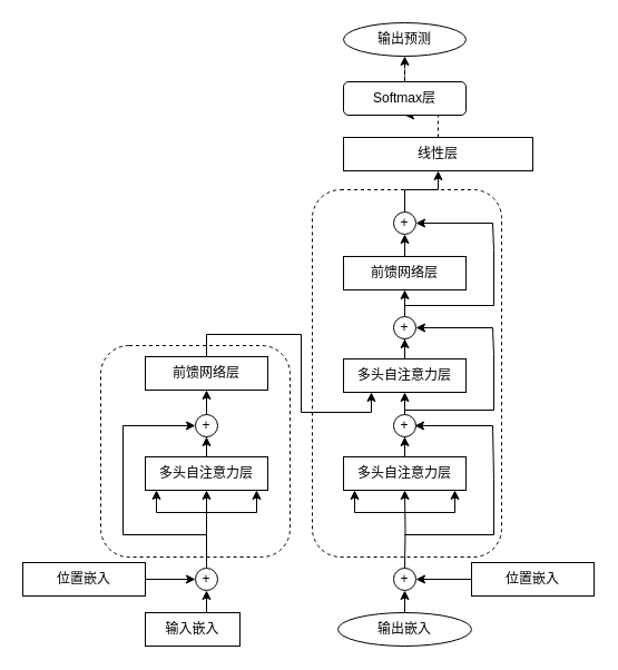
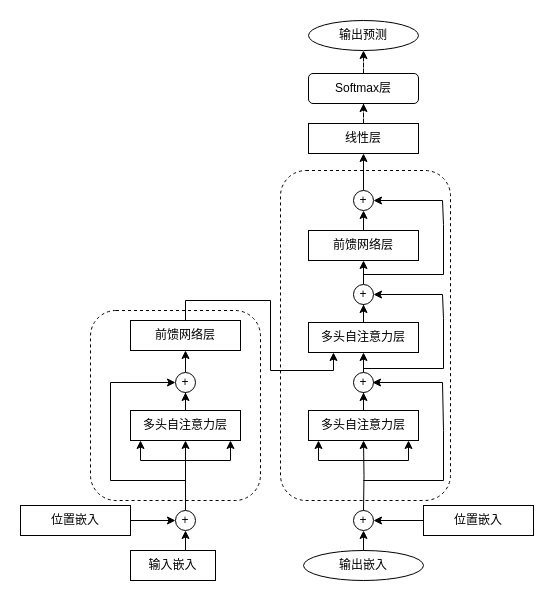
  <mxCell id="0" />
  <mxCell id="1" parent="0" />
  <mxCell id="2" value="" style="rounded=1;whiteSpace=wrap;html=1;dashed=1;" vertex="1" parent="1"><mxGeometry x="280" y="170" width="170" height="330" as="geometry" /></mxCell>
  <mxCell id="3" value="" style="rounded=1;whiteSpace=wrap;html=1;dashed=1;" vertex="1" parent="1"><mxGeometry x="90" y="310" width="170" height="190" as="geometry" /></mxCell>
  <mxCell id="4" style="edgeStyle=orthogonalEdgeStyle;rounded=0;orthogonalLoop=1;jettySize=auto;html=1;exitX=0.5;exitY=0;exitDx=0;exitDy=0;entryX=0.5;entryY=1;entryDx=0;entryDy=0;" edge="1" parent="1" source="5" target="11"><mxGeometry relative="1" as="geometry" /></mxCell>
  <mxCell id="5" value="输入嵌入" style="rounded=0;whiteSpace=wrap;html=1;" vertex="1" parent="1"><mxGeometry x="130" y="550" width="85" height="30" as="geometry" /></mxCell>
  <mxCell id="6" style="edgeStyle=orthogonalEdgeStyle;rounded=0;orthogonalLoop=1;jettySize=auto;html=1;exitX=0.5;exitY=0;exitDx=0;exitDy=0;entryX=1;entryY=0.5;entryDx=0;entryDy=0;" edge="1" parent="1" source="7" target="20"><mxGeometry relative="1" as="geometry" /></mxCell>
  <mxCell id="7" value="输出嵌入" style="ellipse;whiteSpace=wrap;html=1;" vertex="1" parent="1"><mxGeometry x="303" y="550" width="120" height="30" as="geometry" /></mxCell>
  <mxCell id="8" value="" style="edgeStyle=orthogonalEdgeStyle;rounded=0;orthogonalLoop=1;jettySize=auto;html=1;" edge="1" parent="1" source="9" target="15"><mxGeometry relative="1" as="geometry" /></mxCell>
  <mxCell id="9" value="多头自注意力层" style="rounded=0;whiteSpace=wrap;html=1;" vertex="1" parent="1"><mxGeometry x="130" y="410" width="110" height="30" as="geometry" /></mxCell>
  <mxCell id="10" value="" style="edgeStyle=orthogonalEdgeStyle;rounded=0;orthogonalLoop=1;jettySize=auto;html=1;" edge="1" parent="1" source="11" target="9"><mxGeometry relative="1" as="geometry" /></mxCell>
  <mxCell id="11" value="+" style="ellipse;whiteSpace=wrap;html=1;aspect=fixed;" vertex="1" parent="1"><mxGeometry x="175" y="510" width="20" height="20" as="geometry" /></mxCell>
  <mxCell id="12" value="" style="edgeStyle=orthogonalEdgeStyle;rounded=0;orthogonalLoop=1;jettySize=auto;html=1;" edge="1" parent="1" source="13" target="11"><mxGeometry relative="1" as="geometry" /></mxCell>
  <mxCell id="13" value="位置嵌入" style="rounded=0;whiteSpace=wrap;html=1;" vertex="1" parent="1"><mxGeometry x="20" y="505" width="110" height="30" as="geometry" /></mxCell>
  <mxCell id="14" value="" style="edgeStyle=orthogonalEdgeStyle;rounded=0;orthogonalLoop=1;jettySize=auto;html=1;" edge="1" parent="1" source="15" target="19"><mxGeometry relative="1" as="geometry" /></mxCell>
  <mxCell id="15" value="+" style="ellipse;whiteSpace=wrap;html=1;aspect=fixed;" vertex="1" parent="1"><mxGeometry x="175" y="372" width="20" height="20" as="geometry" /></mxCell>
  <mxCell id="16" value="" style="endArrow=classic;html=1;rounded=0;entryX=0.909;entryY=1;entryDx=0;entryDy=0;entryPerimeter=0;" edge="1" parent="1" target="9"><mxGeometry width="50" height="50" relative="1" as="geometry"><mxPoint x="185" y="460" as="sourcePoint" /><mxPoint x="265" y="460" as="targetPoint" /><Array as="points"><mxPoint x="230" y="460" /></Array></mxGeometry></mxCell>
  <mxCell id="17" value="" style="endArrow=classic;html=1;rounded=0;entryX=0.091;entryY=1;entryDx=0;entryDy=0;entryPerimeter=0;" edge="1" parent="1" target="9"><mxGeometry width="50" height="50" relative="1" as="geometry"><mxPoint x="190" y="460" as="sourcePoint" /><mxPoint x="120" y="460" as="targetPoint" /><Array as="points"><mxPoint x="140" y="460" /></Array></mxGeometry></mxCell>
  <mxCell id="18" value="" style="endArrow=classic;html=1;rounded=0;entryX=0;entryY=0.5;entryDx=0;entryDy=0;" edge="1" parent="1" target="15"><mxGeometry width="50" height="50" relative="1" as="geometry"><mxPoint x="185" y="480" as="sourcePoint" /><mxPoint x="110" y="370" as="targetPoint" /><Array as="points"><mxPoint x="110" y="480" /><mxPoint x="110" y="382" /></Array></mxGeometry></mxCell>
  <mxCell id="19" value="前馈网络层" style="rounded=0;whiteSpace=wrap;html=1;" vertex="1" parent="1"><mxGeometry x="130" y="320" width="110" height="30" as="geometry" /></mxCell>
  <mxCell id="20" value="+" style="ellipse;whiteSpace=wrap;html=1;aspect=fixed;direction=south;" vertex="1" parent="1"><mxGeometry x="353" y="510" width="20" height="20" as="geometry" /></mxCell>
  <mxCell id="21" value="" style="edgeStyle=orthogonalEdgeStyle;rounded=0;orthogonalLoop=1;jettySize=auto;html=1;" edge="1" parent="1" source="22" target="20"><mxGeometry relative="1" as="geometry" /></mxCell>
  <mxCell id="22" value="位置嵌入" style="rounded=0;whiteSpace=wrap;html=1;" vertex="1" parent="1"><mxGeometry x="423" y="505" width="110" height="30" as="geometry" /></mxCell>
  <mxCell id="23" value="" style="edgeStyle=orthogonalEdgeStyle;rounded=0;orthogonalLoop=1;jettySize=auto;html=1;" edge="1" parent="1" source="24" target="27"><mxGeometry relative="1" as="geometry" /></mxCell>
  <mxCell id="24" value="多头自注意力层" style="rounded=0;whiteSpace=wrap;html=1;" vertex="1" parent="1"><mxGeometry x="308" y="410" width="110" height="30" as="geometry" /></mxCell>
  <mxCell id="25" value="" style="edgeStyle=orthogonalEdgeStyle;rounded=0;orthogonalLoop=1;jettySize=auto;html=1;" edge="1" parent="1" target="24"><mxGeometry relative="1" as="geometry"><mxPoint x="363" y="510" as="sourcePoint" /></mxGeometry></mxCell>
  <mxCell id="26" style="edgeStyle=orthogonalEdgeStyle;rounded=0;orthogonalLoop=1;jettySize=auto;html=1;exitX=0.5;exitY=0;exitDx=0;exitDy=0;entryX=0.5;entryY=1;entryDx=0;entryDy=0;" edge="1" parent="1" source="27" target="34"><mxGeometry relative="1" as="geometry" /></mxCell>
  <mxCell id="27" value="+" style="ellipse;whiteSpace=wrap;html=1;aspect=fixed;" vertex="1" parent="1"><mxGeometry x="353" y="372" width="20" height="20" as="geometry" /></mxCell>
  <mxCell id="28" value="" style="endArrow=classic;html=1;rounded=0;entryX=0.909;entryY=1;entryDx=0;entryDy=0;entryPerimeter=0;" edge="1" parent="1" target="24"><mxGeometry width="50" height="50" relative="1" as="geometry"><mxPoint x="363" y="460" as="sourcePoint" /><mxPoint x="443" y="460" as="targetPoint" /><Array as="points"><mxPoint x="408" y="460" /></Array></mxGeometry></mxCell>
  <mxCell id="29" value="" style="endArrow=classic;html=1;rounded=0;entryX=0.091;entryY=1;entryDx=0;entryDy=0;entryPerimeter=0;" edge="1" parent="1" target="24"><mxGeometry width="50" height="50" relative="1" as="geometry"><mxPoint x="368" y="460" as="sourcePoint" /><mxPoint x="298" y="460" as="targetPoint" /><Array as="points"><mxPoint x="318" y="460" /></Array></mxGeometry></mxCell>
  <mxCell id="30" value="" style="endArrow=classic;html=1;rounded=0;entryX=0;entryY=0.5;entryDx=0;entryDy=0;" edge="1" parent="1"><mxGeometry width="50" height="50" relative="1" as="geometry"><mxPoint x="363" y="480" as="sourcePoint" /><mxPoint x="372" y="382" as="targetPoint" /><Array as="points"><mxPoint x="443" y="480" /><mxPoint x="443" y="430" /><mxPoint x="442" y="382" /></Array></mxGeometry></mxCell>
  <mxCell id="31" style="edgeStyle=orthogonalEdgeStyle;rounded=0;orthogonalLoop=1;jettySize=auto;html=1;exitX=0.5;exitY=0;exitDx=0;exitDy=0;entryX=0.5;entryY=1;entryDx=0;entryDy=0;" edge="1" parent="1" source="32" target="40"><mxGeometry relative="1" as="geometry" /></mxCell>
  <mxCell id="32" value="前馈网络层" style="rounded=0;whiteSpace=wrap;html=1;" vertex="1" parent="1"><mxGeometry x="308" y="230" width="110" height="30" as="geometry" /></mxCell>
  <mxCell id="33" value="" style="edgeStyle=orthogonalEdgeStyle;rounded=0;orthogonalLoop=1;jettySize=auto;html=1;" edge="1" parent="1" source="34" target="36"><mxGeometry relative="1" as="geometry" /></mxCell>
  <mxCell id="34" value="多头自注意力层" style="rounded=0;whiteSpace=wrap;html=1;" vertex="1" parent="1"><mxGeometry x="308" y="322" width="110" height="30" as="geometry" /></mxCell>
  <mxCell id="35" value="" style="edgeStyle=orthogonalEdgeStyle;rounded=0;orthogonalLoop=1;jettySize=auto;html=1;" edge="1" parent="1" source="36" target="32"><mxGeometry relative="1" as="geometry" /></mxCell>
  <mxCell id="36" value="+" style="ellipse;whiteSpace=wrap;html=1;aspect=fixed;" vertex="1" parent="1"><mxGeometry x="353" y="284" width="20" height="20" as="geometry" /></mxCell>
  <mxCell id="37" value="" style="endArrow=classic;html=1;rounded=0;entryX=1;entryY=0.5;entryDx=0;entryDy=0;" edge="1" parent="1" target="36"><mxGeometry width="50" height="50" relative="1" as="geometry"><mxPoint x="363" y="368" as="sourcePoint" /><mxPoint x="372" y="270" as="targetPoint" /><Array as="points"><mxPoint x="443" y="368" /><mxPoint x="443" y="318" /><mxPoint x="442" y="294" /></Array></mxGeometry></mxCell>
  <mxCell id="38" value="" style="endArrow=classic;html=1;rounded=0;exitX=0.5;exitY=0;exitDx=0;exitDy=0;entryX=0.227;entryY=1;entryDx=0;entryDy=0;entryPerimeter=0;" edge="1" parent="1" source="19" target="34"><mxGeometry width="50" height="50" relative="1" as="geometry"><mxPoint x="330" y="540" as="sourcePoint" /><mxPoint x="350" y="360" as="targetPoint" /><Array as="points"><mxPoint x="185" y="300" /><mxPoint x="270" y="300" /><mxPoint x="270" y="370" /><mxPoint x="333" y="370" /></Array></mxGeometry></mxCell>
  <mxCell id="39" style="edgeStyle=orthogonalEdgeStyle;rounded=0;orthogonalLoop=1;jettySize=auto;html=1;exitX=0.5;exitY=0;exitDx=0;exitDy=0;entryX=0.5;entryY=1;entryDx=0;entryDy=0;" edge="1" parent="1" source="40" target="43"><mxGeometry relative="1" as="geometry" /></mxCell>
  <mxCell id="40" value="+" style="ellipse;whiteSpace=wrap;html=1;aspect=fixed;" vertex="1" parent="1"><mxGeometry x="353" y="190" width="20" height="20" as="geometry" /></mxCell>
  <mxCell id="41" value="" style="endArrow=classic;html=1;rounded=0;entryX=1;entryY=0.5;entryDx=0;entryDy=0;" edge="1" parent="1"><mxGeometry width="50" height="50" relative="1" as="geometry"><mxPoint x="363" y="274" as="sourcePoint" /><mxPoint x="373" y="200" as="targetPoint" /><Array as="points"><mxPoint x="443" y="274" /><mxPoint x="443" y="224" /><mxPoint x="442" y="200" /></Array></mxGeometry></mxCell>
  <mxCell id="42" value="" style="edgeStyle=orthogonalEdgeStyle;rounded=0;orthogonalLoop=1;jettySize=auto;html=1;dashed=1;" edge="1" parent="1" source="43" target="45"><mxGeometry relative="1" as="geometry" /></mxCell>
- <mxCell id="43" value="线性层" style="rounded=0;whiteSpace=wrap;html=1;" vertex="1" parent="1"><mxGeometry x="308" y="123" width="170" height="30" as="geometry" /></mxCell>
+ <mxCell id="43" value="线性层" style="rounded=0;whiteSpace=wrap;html=1;" vertex="1" parent="1"><mxGeometry x="308" y="123" width="110" height="30" as="geometry" /></mxCell>
  <mxCell id="44" value="" style="edgeStyle=orthogonalEdgeStyle;rounded=0;orthogonalLoop=1;jettySize=auto;html=1;dashed=1;" edge="1" parent="1" source="45" target="46"><mxGeometry relative="1" as="geometry" /></mxCell>
  <mxCell id="45" value="Softmax层" style="whiteSpace=wrap;html=1;rounded=1;" vertex="1" parent="1"><mxGeometry x="308" y="73" width="110" height="30" as="geometry" /></mxCell>
  <mxCell id="46" value="输出预测" style="ellipse;whiteSpace=wrap;html=1;" vertex="1" parent="1"><mxGeometry x="308" y="20" width="110" height="30" as="geometry" /></mxCell>
